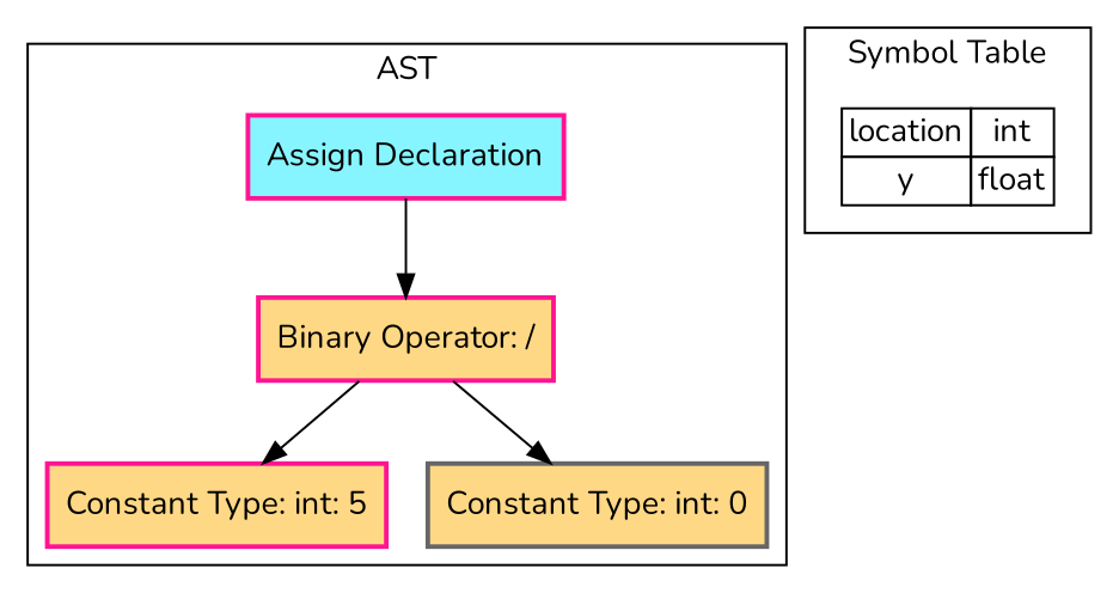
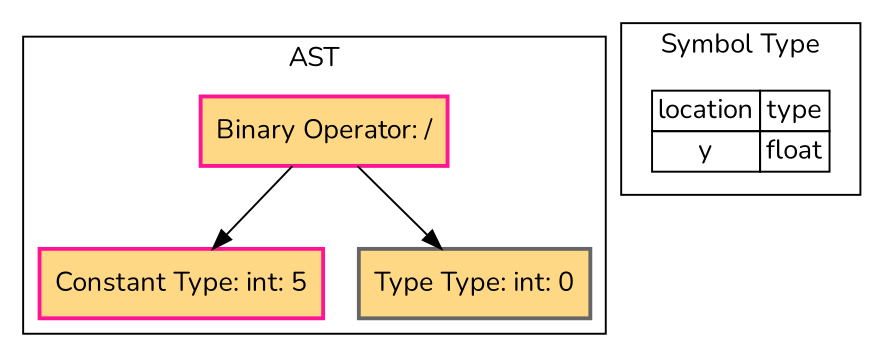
  digraph {
    fontname=Nunito
    node [color=deeppink fillcolor="#FFD885" fontname=Nunito penwidth=2 shape=rectangle style=filled]
    edge [fontname=Nunito]
-   n1 [fillcolor="#87f5ff" label="Assign Declaration"]
    n2 [label="Binary Operator: /"]
    n3 [label="Constant Type: int: 5"]
-   n4 [color=gray40 label="Constant Type: int: 0"]
-   n5 [label=< 				<table border='0' cellborder='1' cellspacing='0'> 					<tr><td>location</td><td>int</td></tr> 						<tr><td>y</td><td>float</td></tr> 				</table> 			> shape=plaintext color="" fillcolor="" penwidth="" style=""]
+   n4 [color=gray40 label="Type Type: int: 0"]
+   n5 [label=< 				<table border='0' cellborder='1' cellspacing='0'> 					<tr><td>location</td><td>type</td></tr> 						<tr><td>y</td><td>float</td></tr> 				</table> 			> shape=plaintext color="" fillcolor="" penwidth="" style=""]
    subgraph cluster_1 {
      label=AST
-     n1
      n2
      n3
      n4
    }
    subgraph cluster_2 {
-     label="Symbol Table"
+     label="Symbol Type"
      n5
    }
-   n1 -> n2
    n2 -> n3
    n2 -> n4
  }
